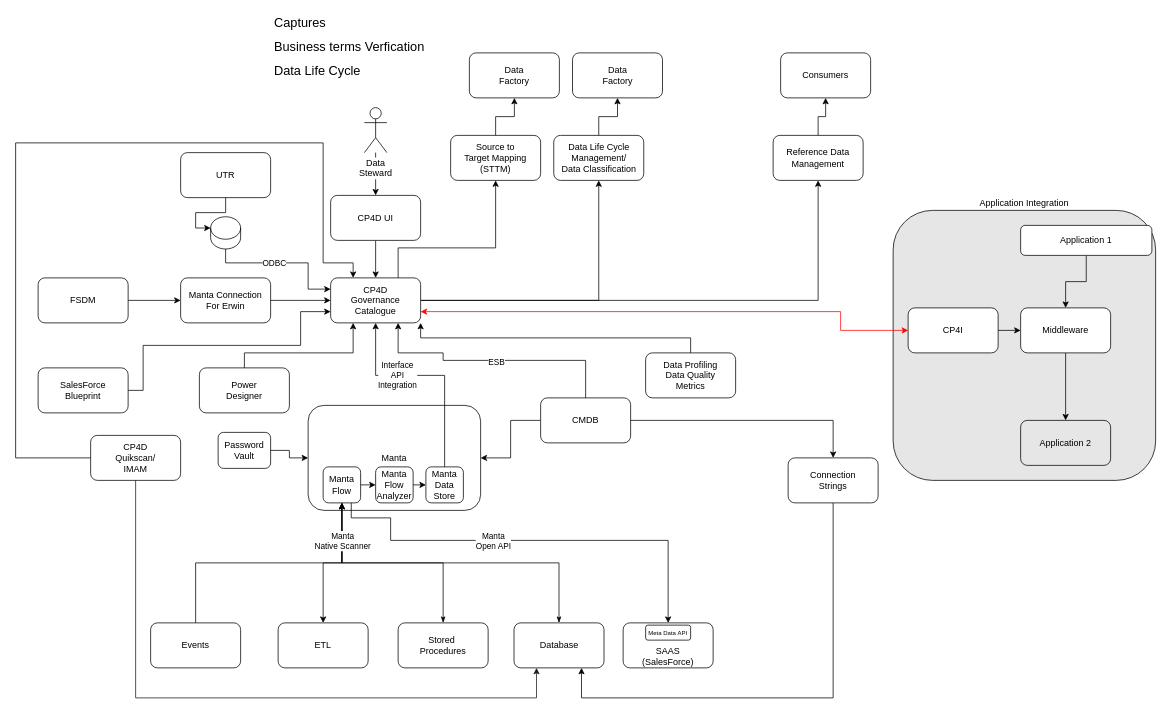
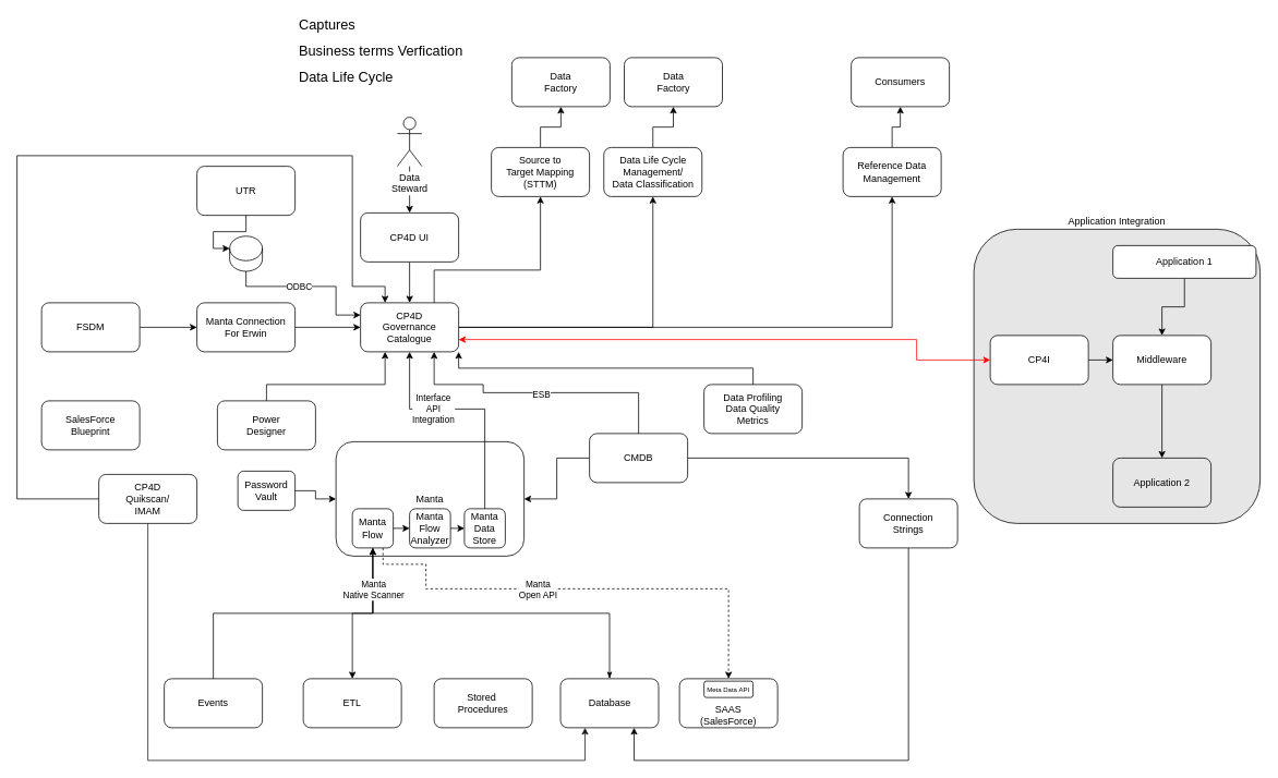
  <mxCell id="0" />
  <mxCell id="1" parent="0" />
  <mxCell id="2" value="Application Integration" style="rounded=1;whiteSpace=wrap;html=1;fillColor=#E6E6E6;labelPosition=center;verticalLabelPosition=top;align=center;verticalAlign=bottom;" vertex="1" parent="1"><mxGeometry x="1190" y="280" width="350" height="360" as="geometry" /></mxCell>
  <mxCell id="3" style="edgeStyle=orthogonalEdgeStyle;rounded=0;orthogonalLoop=1;jettySize=auto;html=1;entryX=0.5;entryY=0;entryDx=0;entryDy=0;exitX=0.5;exitY=1;exitDx=0;exitDy=0;" edge="1" parent="1" source="51" target="6"><mxGeometry relative="1" as="geometry"><Array as="points"><mxPoint x="455" y="750" /><mxPoint x="430" y="750" /></Array></mxGeometry></mxCell>
  <mxCell id="4" value="Interface&lt;br&gt;API&lt;br&gt;Integration" style="edgeStyle=orthogonalEdgeStyle;rounded=0;orthogonalLoop=1;jettySize=auto;html=1;exitX=0.5;exitY=0;exitDx=0;exitDy=0;startArrow=none;startFill=0;entryX=0.5;entryY=1;entryDx=0;entryDy=0;" edge="1" parent="1" source="54" target="13"><mxGeometry x="0.296" relative="1" as="geometry"><mxPoint x="499.857" y="460" as="targetPoint" /><Array as="points"><mxPoint x="592" y="500" /><mxPoint x="500" y="500" /></Array><mxPoint x="-1" as="offset" /></mxGeometry></mxCell>
  <mxCell id="5" value="Manta" style="rounded=1;whiteSpace=wrap;html=1;fillColor=none;" vertex="1" parent="1"><mxGeometry x="410" y="540" width="230" height="140" as="geometry" /></mxCell>
  <mxCell id="6" value="ETL" style="rounded=1;whiteSpace=wrap;html=1;" vertex="1" parent="1"><mxGeometry x="370" y="830" width="120" height="60" as="geometry" /></mxCell>
- <mxCell id="7" style="edgeStyle=orthogonalEdgeStyle;rounded=0;orthogonalLoop=1;jettySize=auto;html=1;exitX=0.5;exitY=0;exitDx=0;exitDy=0;startArrow=classicThin;startFill=1;entryX=0.5;entryY=1;entryDx=0;entryDy=0;" edge="1" parent="1" source="8" target="51"><mxGeometry relative="1" as="geometry" /></mxCell>
  <mxCell id="8" value="Stored&amp;nbsp;&lt;br&gt;Procedures" style="rounded=1;whiteSpace=wrap;html=1;" vertex="1" parent="1"><mxGeometry x="530" y="830" width="120" height="60" as="geometry" /></mxCell>
  <mxCell id="9" style="edgeStyle=orthogonalEdgeStyle;rounded=0;orthogonalLoop=1;jettySize=auto;html=1;exitX=0.5;exitY=0;exitDx=0;exitDy=0;entryX=0.5;entryY=1;entryDx=0;entryDy=0;startArrow=classicThin;startFill=1;" edge="1" parent="1" source="10" target="51"><mxGeometry relative="1" as="geometry" /></mxCell>
  <mxCell id="10" value="Database" style="rounded=1;whiteSpace=wrap;html=1;" vertex="1" parent="1"><mxGeometry x="684.5" y="830" width="120" height="60" as="geometry" /></mxCell>
  <mxCell id="11" style="edgeStyle=orthogonalEdgeStyle;rounded=0;orthogonalLoop=1;jettySize=auto;html=1;exitX=1;exitY=0.5;exitDx=0;exitDy=0;entryX=0.5;entryY=1;entryDx=0;entryDy=0;" edge="1" parent="1" source="13" target="71"><mxGeometry relative="1" as="geometry" /></mxCell>
  <mxCell id="12" style="edgeStyle=orthogonalEdgeStyle;rounded=0;orthogonalLoop=1;jettySize=auto;html=1;exitX=1;exitY=0.5;exitDx=0;exitDy=0;entryX=0.5;entryY=1;entryDx=0;entryDy=0;" edge="1" parent="1" source="13" target="74"><mxGeometry relative="1" as="geometry" /></mxCell>
  <mxCell id="13" value="CP4D&lt;br&gt;Governance&lt;br&gt;Catalogue" style="rounded=1;whiteSpace=wrap;html=1;" vertex="1" parent="1"><mxGeometry x="440" y="370" width="120" height="60" as="geometry" /></mxCell>
  <mxCell id="14" style="edgeStyle=orthogonalEdgeStyle;rounded=0;orthogonalLoop=1;jettySize=auto;html=1;exitX=1;exitY=0.5;exitDx=0;exitDy=0;entryX=0;entryY=0.5;entryDx=0;entryDy=0;startArrow=none;startFill=0;" edge="1" parent="1" source="15" target="13"><mxGeometry relative="1" as="geometry" /></mxCell>
  <mxCell id="15" value="Manta Connection&lt;br&gt;For Erwin" style="rounded=1;whiteSpace=wrap;html=1;" vertex="1" parent="1"><mxGeometry x="240" y="370" width="120" height="60" as="geometry" /></mxCell>
  <mxCell id="16" style="edgeStyle=orthogonalEdgeStyle;rounded=0;orthogonalLoop=1;jettySize=auto;html=1;exitX=0.5;exitY=1;exitDx=0;exitDy=0;entryX=0;entryY=0.25;entryDx=0;entryDy=0;startArrow=none;startFill=0;exitPerimeter=0;" edge="1" parent="1" source="55" target="13"><mxGeometry relative="1" as="geometry"><Array as="points"><mxPoint x="300" y="350" /><mxPoint x="410" y="350" /><mxPoint x="410" y="385" /></Array></mxGeometry></mxCell>
  <mxCell id="17" value="ODBC" style="edgeLabel;html=1;align=center;verticalAlign=middle;resizable=0;points=[];" vertex="1" connectable="0" parent="16"><mxGeometry x="0.246" y="1" relative="1" as="geometry"><mxPoint x="-38" as="offset" /></mxGeometry></mxCell>
  <mxCell id="18" value="UTR" style="rounded=1;whiteSpace=wrap;html=1;" vertex="1" parent="1"><mxGeometry x="240" y="203" width="120" height="60" as="geometry" /></mxCell>
  <mxCell id="19" style="edgeStyle=orthogonalEdgeStyle;rounded=0;orthogonalLoop=1;jettySize=auto;html=1;entryX=1;entryY=0.5;entryDx=0;entryDy=0;" edge="1" parent="1" source="23" target="5"><mxGeometry relative="1" as="geometry" /></mxCell>
  <mxCell id="20" style="edgeStyle=orthogonalEdgeStyle;rounded=0;orthogonalLoop=1;jettySize=auto;html=1;exitX=0.5;exitY=0;exitDx=0;exitDy=0;entryX=0.75;entryY=1;entryDx=0;entryDy=0;startArrow=none;startFill=0;" edge="1" parent="1" source="23" target="13"><mxGeometry relative="1" as="geometry"><Array as="points"><mxPoint x="780" y="480" /><mxPoint x="590" y="480" /><mxPoint x="590" y="470" /><mxPoint x="530" y="470" /></Array></mxGeometry></mxCell>
  <mxCell id="21" value="ESB" style="edgeLabel;html=1;align=center;verticalAlign=middle;resizable=0;points=[];" vertex="1" connectable="0" parent="20"><mxGeometry x="0.206" y="1" relative="1" as="geometry"><mxPoint x="41" as="offset" /></mxGeometry></mxCell>
  <mxCell id="22" style="edgeStyle=orthogonalEdgeStyle;rounded=0;orthogonalLoop=1;jettySize=auto;html=1;exitX=1;exitY=0.5;exitDx=0;exitDy=0;entryX=0.5;entryY=0;entryDx=0;entryDy=0;" edge="1" parent="1" source="23" target="47"><mxGeometry relative="1" as="geometry" /></mxCell>
  <mxCell id="23" value="CMDB" style="rounded=1;whiteSpace=wrap;html=1;" vertex="1" parent="1"><mxGeometry x="720" y="530" width="120" height="60" as="geometry" /></mxCell>
  <mxCell id="24" style="edgeStyle=orthogonalEdgeStyle;rounded=0;orthogonalLoop=1;jettySize=auto;html=1;exitX=1;exitY=0.5;exitDx=0;exitDy=0;startArrow=none;startFill=0;strokeColor=#000000;entryX=0;entryY=0.5;entryDx=0;entryDy=0;" edge="1" parent="1" source="26" target="44"><mxGeometry relative="1" as="geometry"><mxPoint x="1340" y="430" as="targetPoint" /></mxGeometry></mxCell>
  <mxCell id="25" style="edgeStyle=orthogonalEdgeStyle;rounded=0;orthogonalLoop=1;jettySize=auto;html=1;exitX=0;exitY=0.5;exitDx=0;exitDy=0;strokeColor=#FF0000;startArrow=classic;startFill=1;entryX=1;entryY=0.75;entryDx=0;entryDy=0;" edge="1" parent="1" source="26" target="13"><mxGeometry relative="1" as="geometry"><Array as="points"><mxPoint x="1120" y="440" /><mxPoint x="1120" y="415" /></Array></mxGeometry></mxCell>
  <mxCell id="26" value="CP4I" style="rounded=1;whiteSpace=wrap;html=1;" vertex="1" parent="1"><mxGeometry x="1210" y="410" width="120" height="60" as="geometry" /></mxCell>
  <mxCell id="27" style="edgeStyle=orthogonalEdgeStyle;rounded=0;orthogonalLoop=1;jettySize=auto;html=1;exitX=0.5;exitY=1;exitDx=0;exitDy=0;entryX=0.5;entryY=0;entryDx=0;entryDy=0;startArrow=none;startFill=0;" edge="1" parent="1" source="29" target="13"><mxGeometry relative="1" as="geometry" /></mxCell>
  <mxCell id="28" style="edgeStyle=orthogonalEdgeStyle;rounded=0;orthogonalLoop=1;jettySize=auto;html=1;exitX=0.75;exitY=0;exitDx=0;exitDy=0;entryX=0.5;entryY=1;entryDx=0;entryDy=0;" edge="1" parent="1" source="13" target="64"><mxGeometry relative="1" as="geometry"><Array as="points"><mxPoint x="530" y="330" /><mxPoint x="660" y="330" /></Array></mxGeometry></mxCell>
  <mxCell id="29" value="CP4D UI" style="rounded=1;whiteSpace=wrap;html=1;" vertex="1" parent="1"><mxGeometry x="440" y="260" width="120" height="60" as="geometry" /></mxCell>
  <mxCell id="30" value="" style="edgeStyle=orthogonalEdgeStyle;rounded=0;orthogonalLoop=1;jettySize=auto;html=1;startArrow=none;startFill=0;" edge="1" parent="1" source="31" target="29"><mxGeometry relative="1" as="geometry" /></mxCell>
  <mxCell id="31" value="Data&lt;br&gt;Steward" style="shape=umlActor;verticalLabelPosition=bottom;labelBackgroundColor=#ffffff;verticalAlign=top;html=1;outlineConnect=0;" vertex="1" parent="1"><mxGeometry x="485" y="143" width="30" height="60" as="geometry" /></mxCell>
  <mxCell id="32" value="&lt;h1 style=&quot;font-size: 17px&quot;&gt;&lt;font style=&quot;font-size: 17px ; font-weight: normal&quot;&gt;&lt;span&gt;Captures&lt;/span&gt;&lt;/font&gt;&lt;/h1&gt;&lt;h1 style=&quot;font-size: 17px&quot;&gt;&lt;font style=&quot;font-size: 17px ; font-weight: normal&quot;&gt;&lt;span&gt;Business terms Verfication&lt;/span&gt;&lt;br&gt;&lt;/font&gt;&lt;/h1&gt;&lt;div style=&quot;font-size: 17px&quot;&gt;&lt;span&gt;&lt;font style=&quot;font-size: 17px&quot;&gt;Data Life Cycle&lt;/font&gt;&lt;/span&gt;&lt;/div&gt;" style="text;html=1;strokeColor=none;fillColor=none;spacing=5;spacingTop=-20;whiteSpace=wrap;overflow=hidden;rounded=0;" vertex="1" parent="1"><mxGeometry x="360" y="20" width="310" height="120" as="geometry" /></mxCell>
  <mxCell id="33" style="edgeStyle=orthogonalEdgeStyle;rounded=0;orthogonalLoop=1;jettySize=auto;html=1;exitX=0.5;exitY=0;exitDx=0;exitDy=0;entryX=0.5;entryY=1;entryDx=0;entryDy=0;startArrow=none;startFill=0;" edge="1" parent="1" source="35" target="51"><mxGeometry relative="1" as="geometry" /></mxCell>
  <mxCell id="34" value="Manta&lt;br&gt;Native Scanner" style="edgeLabel;html=1;align=center;verticalAlign=middle;resizable=0;points=[];" vertex="1" connectable="0" parent="33"><mxGeometry x="0.665" y="1" relative="1" as="geometry"><mxPoint x="1" y="-9" as="offset" /></mxGeometry></mxCell>
  <mxCell id="35" value="Events" style="rounded=1;whiteSpace=wrap;html=1;" vertex="1" parent="1"><mxGeometry x="200" y="830" width="120" height="60" as="geometry" /></mxCell>
  <mxCell id="36" style="edgeStyle=orthogonalEdgeStyle;rounded=0;orthogonalLoop=1;jettySize=auto;html=1;exitX=0.5;exitY=1;exitDx=0;exitDy=0;entryX=0.25;entryY=1;entryDx=0;entryDy=0;startArrow=none;startFill=0;strokeColor=#1A1A1A;" edge="1" parent="1" source="38" target="10"><mxGeometry relative="1" as="geometry"><Array as="points"><mxPoint x="180" y="930" /><mxPoint x="715" y="930" /></Array></mxGeometry></mxCell>
  <mxCell id="37" style="edgeStyle=orthogonalEdgeStyle;rounded=0;orthogonalLoop=1;jettySize=auto;html=1;startArrow=none;startFill=0;entryX=0.25;entryY=0;entryDx=0;entryDy=0;exitX=0;exitY=0.5;exitDx=0;exitDy=0;" edge="1" parent="1" source="38" target="13"><mxGeometry relative="1" as="geometry"><Array as="points"><mxPoint x="20" y="610" /><mxPoint x="20" y="190" /><mxPoint x="430" y="190" /><mxPoint x="430" y="350" /><mxPoint x="470" y="350" /></Array><mxPoint x="10" y="610" as="sourcePoint" /><mxPoint x="470" y="380" as="targetPoint" /></mxGeometry></mxCell>
  <mxCell id="38" value="CP4D&lt;br&gt;Quikscan/&lt;br&gt;IMAM" style="rounded=1;whiteSpace=wrap;html=1;fillColor=none;" vertex="1" parent="1"><mxGeometry x="120" y="580" width="120" height="60" as="geometry" /></mxCell>
  <mxCell id="39" style="edgeStyle=orthogonalEdgeStyle;rounded=0;orthogonalLoop=1;jettySize=auto;html=1;exitX=1;exitY=0.5;exitDx=0;exitDy=0;entryX=0;entryY=0.5;entryDx=0;entryDy=0;startArrow=none;startFill=0;strokeColor=#000000;" edge="1" parent="1" source="40" target="15"><mxGeometry relative="1" as="geometry" /></mxCell>
  <mxCell id="40" value="FSDM" style="rounded=1;whiteSpace=wrap;html=1;" vertex="1" parent="1"><mxGeometry x="50" y="370" width="120" height="60" as="geometry" /></mxCell>
  <mxCell id="41" value="" style="edgeStyle=orthogonalEdgeStyle;rounded=0;orthogonalLoop=1;jettySize=auto;html=1;startArrow=none;startFill=0;strokeColor=#000000;" edge="1" parent="1" source="42" target="44"><mxGeometry relative="1" as="geometry" /></mxCell>
  <mxCell id="42" value="Application 1" style="rounded=1;whiteSpace=wrap;html=1;strokeColor=#000000;" vertex="1" parent="1"><mxGeometry x="1360" y="300" width="175" height="40" as="geometry" /></mxCell>
  <mxCell id="43" style="edgeStyle=orthogonalEdgeStyle;rounded=0;orthogonalLoop=1;jettySize=auto;html=1;exitX=0.5;exitY=1;exitDx=0;exitDy=0;entryX=0.5;entryY=0;entryDx=0;entryDy=0;startArrow=none;startFill=0;strokeColor=#000000;" edge="1" parent="1" source="44" target="45"><mxGeometry relative="1" as="geometry" /></mxCell>
  <mxCell id="44" value="Middleware" style="rounded=1;whiteSpace=wrap;html=1;strokeColor=#000000;" vertex="1" parent="1"><mxGeometry x="1360" y="410" width="120" height="60" as="geometry" /></mxCell>
  <mxCell id="45" value="Application 2" style="rounded=1;whiteSpace=wrap;html=1;strokeColor=#000000;fillColor=#e6e6e6;" vertex="1" parent="1"><mxGeometry x="1360" y="560" width="120" height="60" as="geometry" /></mxCell>
  <mxCell id="46" style="edgeStyle=orthogonalEdgeStyle;rounded=0;orthogonalLoop=1;jettySize=auto;html=1;exitX=0.5;exitY=1;exitDx=0;exitDy=0;entryX=0.75;entryY=1;entryDx=0;entryDy=0;" edge="1" parent="1" source="47" target="10"><mxGeometry relative="1" as="geometry"><mxPoint x="1110" y="790" as="targetPoint" /><Array as="points"><mxPoint x="1110" y="930" /><mxPoint x="775" y="930" /></Array></mxGeometry></mxCell>
  <mxCell id="47" value="Connection&lt;br&gt;Strings" style="rounded=1;whiteSpace=wrap;html=1;" vertex="1" parent="1"><mxGeometry x="1050" y="610" width="120" height="60" as="geometry" /></mxCell>
  <mxCell id="48" style="edgeStyle=orthogonalEdgeStyle;rounded=0;orthogonalLoop=1;jettySize=auto;html=1;exitX=1;exitY=0.5;exitDx=0;exitDy=0;entryX=0;entryY=0.5;entryDx=0;entryDy=0;" edge="1" parent="1" source="51" target="53"><mxGeometry relative="1" as="geometry" /></mxCell>
- <mxCell id="49" style="edgeStyle=orthogonalEdgeStyle;rounded=0;orthogonalLoop=1;jettySize=auto;html=1;exitX=0.75;exitY=1;exitDx=0;exitDy=0;" edge="1" parent="1" source="51" target="59"><mxGeometry relative="1" as="geometry"><Array as="points"><mxPoint x="468" y="690" /><mxPoint x="520" y="690" /><mxPoint x="520" y="720" /><mxPoint x="890" y="720" /></Array></mxGeometry></mxCell>
+ <mxCell id="49" style="edgeStyle=orthogonalEdgeStyle;rounded=0;orthogonalLoop=1;jettySize=auto;html=1;exitX=0.75;exitY=1;exitDx=0;exitDy=0;dashed=1;" edge="1" parent="1" source="51" target="59"><mxGeometry relative="1" as="geometry"><Array as="points"><mxPoint x="468" y="690" /><mxPoint x="520" y="690" /><mxPoint x="520" y="720" /><mxPoint x="890" y="720" /></Array></mxGeometry></mxCell>
  <mxCell id="50" value="Manta&lt;br&gt;Open API" style="edgeLabel;html=1;align=center;verticalAlign=middle;resizable=0;points=[];" vertex="1" connectable="0" parent="49"><mxGeometry x="-0.181" y="1" relative="1" as="geometry"><mxPoint y="1" as="offset" /></mxGeometry></mxCell>
  <mxCell id="51" value="Manta&lt;br&gt;Flow" style="rounded=1;whiteSpace=wrap;html=1;fillColor=none;" vertex="1" parent="1"><mxGeometry x="430" y="622" width="50" height="48" as="geometry" /></mxCell>
  <mxCell id="52" style="edgeStyle=orthogonalEdgeStyle;rounded=0;orthogonalLoop=1;jettySize=auto;html=1;exitX=1;exitY=0.5;exitDx=0;exitDy=0;entryX=0;entryY=0.5;entryDx=0;entryDy=0;" edge="1" parent="1" source="53" target="54"><mxGeometry relative="1" as="geometry" /></mxCell>
  <mxCell id="53" value="Manta&lt;br&gt;Flow&lt;br&gt;Analyzer" style="rounded=1;whiteSpace=wrap;html=1;fillColor=none;" vertex="1" parent="1"><mxGeometry x="500" y="622" width="50" height="48" as="geometry" /></mxCell>
  <mxCell id="54" value="Manta&lt;br&gt;Data&lt;br&gt;Store" style="rounded=1;whiteSpace=wrap;html=1;fillColor=none;" vertex="1" parent="1"><mxGeometry x="567" y="622" width="50" height="48" as="geometry" /></mxCell>
  <mxCell id="55" value="" style="shape=cylinder3;whiteSpace=wrap;html=1;boundedLbl=1;backgroundOutline=1;size=15;" vertex="1" parent="1"><mxGeometry x="280" y="288.5" width="40" height="43" as="geometry" /></mxCell>
  <mxCell id="56" style="edgeStyle=orthogonalEdgeStyle;rounded=0;orthogonalLoop=1;jettySize=auto;html=1;exitX=0.5;exitY=1;exitDx=0;exitDy=0;entryX=0;entryY=0;entryDx=0;entryDy=15;startArrow=none;startFill=0;entryPerimeter=0;" edge="1" parent="1" source="18" target="55"><mxGeometry relative="1" as="geometry"><mxPoint x="510" y="330" as="sourcePoint" /><mxPoint x="510" y="380" as="targetPoint" /><Array as="points"><mxPoint x="300" y="283" /><mxPoint x="260" y="283" /><mxPoint x="260" y="304" /></Array></mxGeometry></mxCell>
  <mxCell id="57" style="edgeStyle=orthogonalEdgeStyle;rounded=0;orthogonalLoop=1;jettySize=auto;html=1;exitX=1;exitY=0.5;exitDx=0;exitDy=0;entryX=0;entryY=0.5;entryDx=0;entryDy=0;" edge="1" parent="1" source="58" target="5"><mxGeometry relative="1" as="geometry" /></mxCell>
  <mxCell id="58" value="Password&lt;br&gt;Vault" style="rounded=1;whiteSpace=wrap;html=1;fillColor=none;" vertex="1" parent="1"><mxGeometry x="290" y="576" width="70" height="48" as="geometry" /></mxCell>
  <mxCell id="59" value="&lt;br&gt;&lt;br&gt;SAAS&lt;br&gt;(SalesForce)" style="rounded=1;whiteSpace=wrap;html=1;" vertex="1" parent="1"><mxGeometry x="830" y="830" width="120" height="60" as="geometry" /></mxCell>
  <mxCell id="60" value="&lt;font style=&quot;font-size: 8px&quot;&gt;Meta Data&amp;nbsp;API&lt;/font&gt;" style="rounded=1;whiteSpace=wrap;html=1;" vertex="1" parent="1"><mxGeometry x="860" y="833" width="60" height="20" as="geometry" /></mxCell>
  <mxCell id="61" style="edgeStyle=orthogonalEdgeStyle;rounded=0;orthogonalLoop=1;jettySize=auto;html=1;exitX=0.5;exitY=0;exitDx=0;exitDy=0;entryX=0.25;entryY=1;entryDx=0;entryDy=0;" edge="1" parent="1" source="62" target="13"><mxGeometry relative="1" as="geometry"><mxPoint x="430" y="420" as="targetPoint" /><Array as="points"><mxPoint x="325" y="470" /><mxPoint x="470" y="470" /></Array></mxGeometry></mxCell>
  <mxCell id="62" value="Power&lt;br&gt;Designer" style="rounded=1;whiteSpace=wrap;html=1;" vertex="1" parent="1"><mxGeometry x="265" y="490" width="120" height="60" as="geometry" /></mxCell>
  <mxCell id="63" style="edgeStyle=orthogonalEdgeStyle;rounded=0;orthogonalLoop=1;jettySize=auto;html=1;exitX=0.5;exitY=0;exitDx=0;exitDy=0;" edge="1" parent="1" source="64" target="65"><mxGeometry relative="1" as="geometry" /></mxCell>
  <mxCell id="64" value="Source to&lt;br&gt;Target Mapping&lt;br&gt;(STTM)" style="rounded=1;whiteSpace=wrap;html=1;" vertex="1" parent="1"><mxGeometry x="600" y="180" width="120" height="60" as="geometry" /></mxCell>
  <mxCell id="65" value="Data&lt;br&gt;Factory" style="rounded=1;whiteSpace=wrap;html=1;" vertex="1" parent="1"><mxGeometry x="625" y="70" width="120" height="60" as="geometry" /></mxCell>
- <mxCell id="66" style="edgeStyle=orthogonalEdgeStyle;rounded=0;orthogonalLoop=1;jettySize=auto;html=1;exitX=1;exitY=0.5;exitDx=0;exitDy=0;entryX=0;entryY=0.75;entryDx=0;entryDy=0;" edge="1" parent="1" source="67" target="13"><mxGeometry relative="1" as="geometry"><Array as="points"><mxPoint x="190" y="520" /><mxPoint x="190" y="460" /><mxPoint x="400" y="460" /><mxPoint x="400" y="415" /></Array></mxGeometry></mxCell>
  <mxCell id="67" value="SalesForce&lt;br&gt;Blueprint" style="rounded=1;whiteSpace=wrap;html=1;" vertex="1" parent="1"><mxGeometry x="50" y="490" width="120" height="60" as="geometry" /></mxCell>
  <mxCell id="68" style="edgeStyle=orthogonalEdgeStyle;rounded=0;orthogonalLoop=1;jettySize=auto;html=1;exitX=0.5;exitY=0;exitDx=0;exitDy=0;entryX=1;entryY=1;entryDx=0;entryDy=0;" edge="1" parent="1" source="69" target="13"><mxGeometry relative="1" as="geometry" /></mxCell>
  <mxCell id="69" value="Data Profiling&lt;br&gt;Data Quality&lt;br&gt;Metrics" style="rounded=1;whiteSpace=wrap;html=1;" vertex="1" parent="1"><mxGeometry x="860" y="470" width="120" height="60" as="geometry" /></mxCell>
  <mxCell id="70" style="edgeStyle=orthogonalEdgeStyle;rounded=0;orthogonalLoop=1;jettySize=auto;html=1;exitX=0.5;exitY=0;exitDx=0;exitDy=0;" edge="1" parent="1" source="71" target="72"><mxGeometry relative="1" as="geometry" /></mxCell>
  <mxCell id="71" value="Data Life Cycle&lt;br&gt;Management/&lt;br&gt;Data Classification" style="rounded=1;whiteSpace=wrap;html=1;" vertex="1" parent="1"><mxGeometry x="737.5" y="180" width="120" height="60" as="geometry" /></mxCell>
  <mxCell id="72" value="Data&lt;br&gt;Factory" style="rounded=1;whiteSpace=wrap;html=1;" vertex="1" parent="1"><mxGeometry x="762.5" y="70" width="120" height="60" as="geometry" /></mxCell>
  <mxCell id="73" style="edgeStyle=orthogonalEdgeStyle;rounded=0;orthogonalLoop=1;jettySize=auto;html=1;exitX=0.5;exitY=0;exitDx=0;exitDy=0;" edge="1" parent="1" source="74" target="75"><mxGeometry relative="1" as="geometry" /></mxCell>
  <mxCell id="74" value="Reference Data&lt;br&gt;Management" style="rounded=1;whiteSpace=wrap;html=1;" vertex="1" parent="1"><mxGeometry x="1030" y="180" width="120" height="60" as="geometry" /></mxCell>
  <mxCell id="75" value="Consumers" style="rounded=1;whiteSpace=wrap;html=1;" vertex="1" parent="1"><mxGeometry x="1040" y="70" width="120" height="60" as="geometry" /></mxCell>
